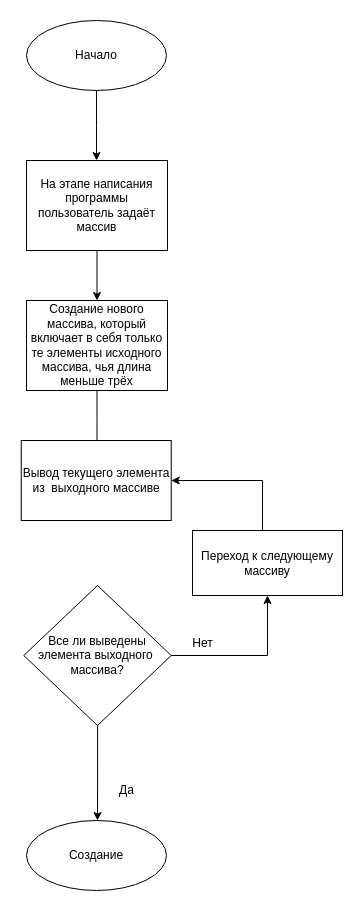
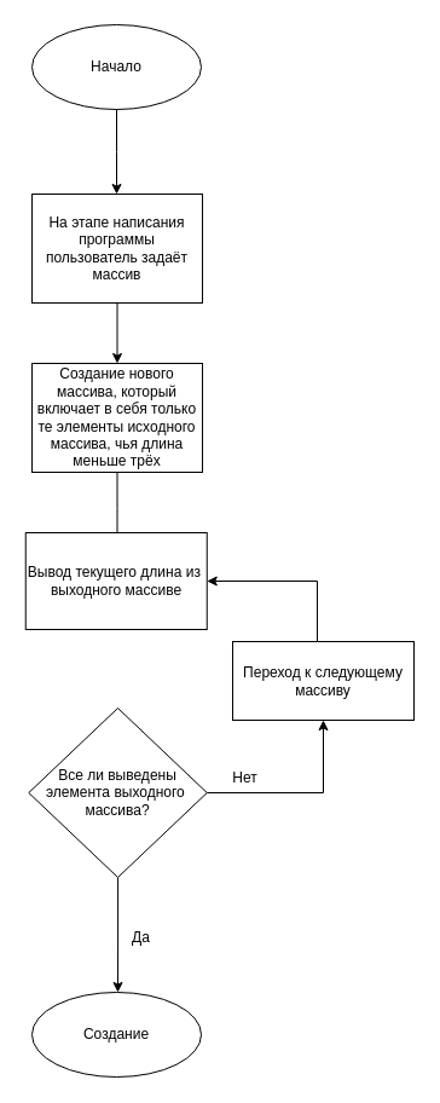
  <mxCell id="0" />
  <mxCell id="1" parent="0" />
  <mxCell id="2" style="edgeStyle=orthogonalEdgeStyle;rounded=0;orthogonalLoop=1;jettySize=auto;html=1;" edge="1" parent="1" source="3"><mxGeometry relative="1" as="geometry"><mxPoint x="96" y="160" as="targetPoint" /></mxGeometry></mxCell>
  <mxCell id="3" value="Начало" style="ellipse;whiteSpace=wrap;html=1;" vertex="1" parent="1"><mxGeometry x="26" y="20" width="140" height="70" as="geometry" /></mxCell>
  <mxCell id="4" style="edgeStyle=orthogonalEdgeStyle;rounded=0;orthogonalLoop=1;jettySize=auto;html=1;entryX=0.5;entryY=0;entryDx=0;entryDy=0;" edge="1" parent="1" source="5" target="7"><mxGeometry relative="1" as="geometry" /></mxCell>
  <mxCell id="5" value="На этапе написания программы пользователь задаёт массив" style="html=1;whiteSpace=wrap;" vertex="1" parent="1"><mxGeometry x="26" y="160" width="141" height="90" as="geometry" /></mxCell>
  <mxCell id="6" style="edgeStyle=orthogonalEdgeStyle;rounded=0;orthogonalLoop=1;jettySize=auto;html=1;" edge="1" parent="1" source="7"><mxGeometry relative="1" as="geometry"><mxPoint x="96.5" y="450" as="targetPoint" /></mxGeometry></mxCell>
  <mxCell id="7" value="Создание нового массива, который включает в себя только те элементы исходного массива, чья длина меньше трёх" style="html=1;whiteSpace=wrap;" vertex="1" parent="1"><mxGeometry x="26" y="300" width="141" height="90" as="geometry" /></mxCell>
  <mxCell id="8" style="edgeStyle=orthogonalEdgeStyle;rounded=0;orthogonalLoop=1;jettySize=auto;html=1;entryX=0.5;entryY=1;entryDx=0;entryDy=0;" edge="1" parent="1" source="10" target="13"><mxGeometry relative="1" as="geometry"><mxPoint x="262" y="610" as="targetPoint" /><Array as="points"><mxPoint x="267" y="655" /></Array></mxGeometry></mxCell>
  <mxCell id="9" style="edgeStyle=orthogonalEdgeStyle;rounded=0;orthogonalLoop=1;jettySize=auto;html=1;" edge="1" parent="1" source="10"><mxGeometry relative="1" as="geometry"><mxPoint x="97" y="820" as="targetPoint" /></mxGeometry></mxCell>
  <mxCell id="10" value="Все ли выведены элемента выходного&amp;nbsp;&lt;div&gt;массива?&lt;/div&gt;" style="rhombus;whiteSpace=wrap;html=1;" vertex="1" parent="1"><mxGeometry x="23.25" y="585" width="147.5" height="140" as="geometry" /></mxCell>
- <mxCell id="11" value="Вывод текущего элемента из&amp;nbsp; выходного массиве" style="rounded=0;whiteSpace=wrap;html=1;" vertex="1" parent="1"><mxGeometry x="20.75" y="440" width="150" height="80" as="geometry" /></mxCell>
+ <mxCell id="11" value="Вывод текущего длина из&amp;nbsp; выходного массиве" style="rounded=0;whiteSpace=wrap;html=1;" vertex="1" parent="1"><mxGeometry x="20.75" y="440" width="150" height="80" as="geometry" /></mxCell>
  <mxCell id="12" style="edgeStyle=orthogonalEdgeStyle;rounded=0;orthogonalLoop=1;jettySize=auto;html=1;entryX=1;entryY=0.5;entryDx=0;entryDy=0;" edge="1" parent="1" source="13" target="11"><mxGeometry relative="1" as="geometry"><Array as="points"><mxPoint x="262" y="480" /></Array></mxGeometry></mxCell>
  <mxCell id="13" value="Переход к следующему массиву" style="rounded=0;whiteSpace=wrap;html=1;" vertex="1" parent="1"><mxGeometry x="192" y="530" width="150" height="65" as="geometry" /></mxCell>
  <mxCell id="14" value="Нет" style="text;html=1;align=center;verticalAlign=middle;resizable=0;points=[];autosize=1;strokeColor=none;fillColor=none;" vertex="1" parent="1"><mxGeometry x="182" y="628" width="40" height="30" as="geometry" /></mxCell>
- <mxCell id="15" value="Да" style="text;html=1;align=center;verticalAlign=middle;resizable=0;points=[];autosize=1;strokeColor=none;fillColor=none;" vertex="1" parent="1"><mxGeometry x="106" y="775" width="40" height="30" as="geometry" /></mxCell>
+ <mxCell id="15" value="Да" style="text;html=1;align=center;verticalAlign=middle;resizable=0;points=[];autosize=1;strokeColor=none;fillColor=none;" vertex="1" parent="1"><mxGeometry x="96" y="760" width="40" height="30" as="geometry" /></mxCell>
  <mxCell id="16" value="Создание" style="ellipse;whiteSpace=wrap;html=1;" vertex="1" parent="1"><mxGeometry x="26" y="820" width="140" height="70" as="geometry" /></mxCell>
